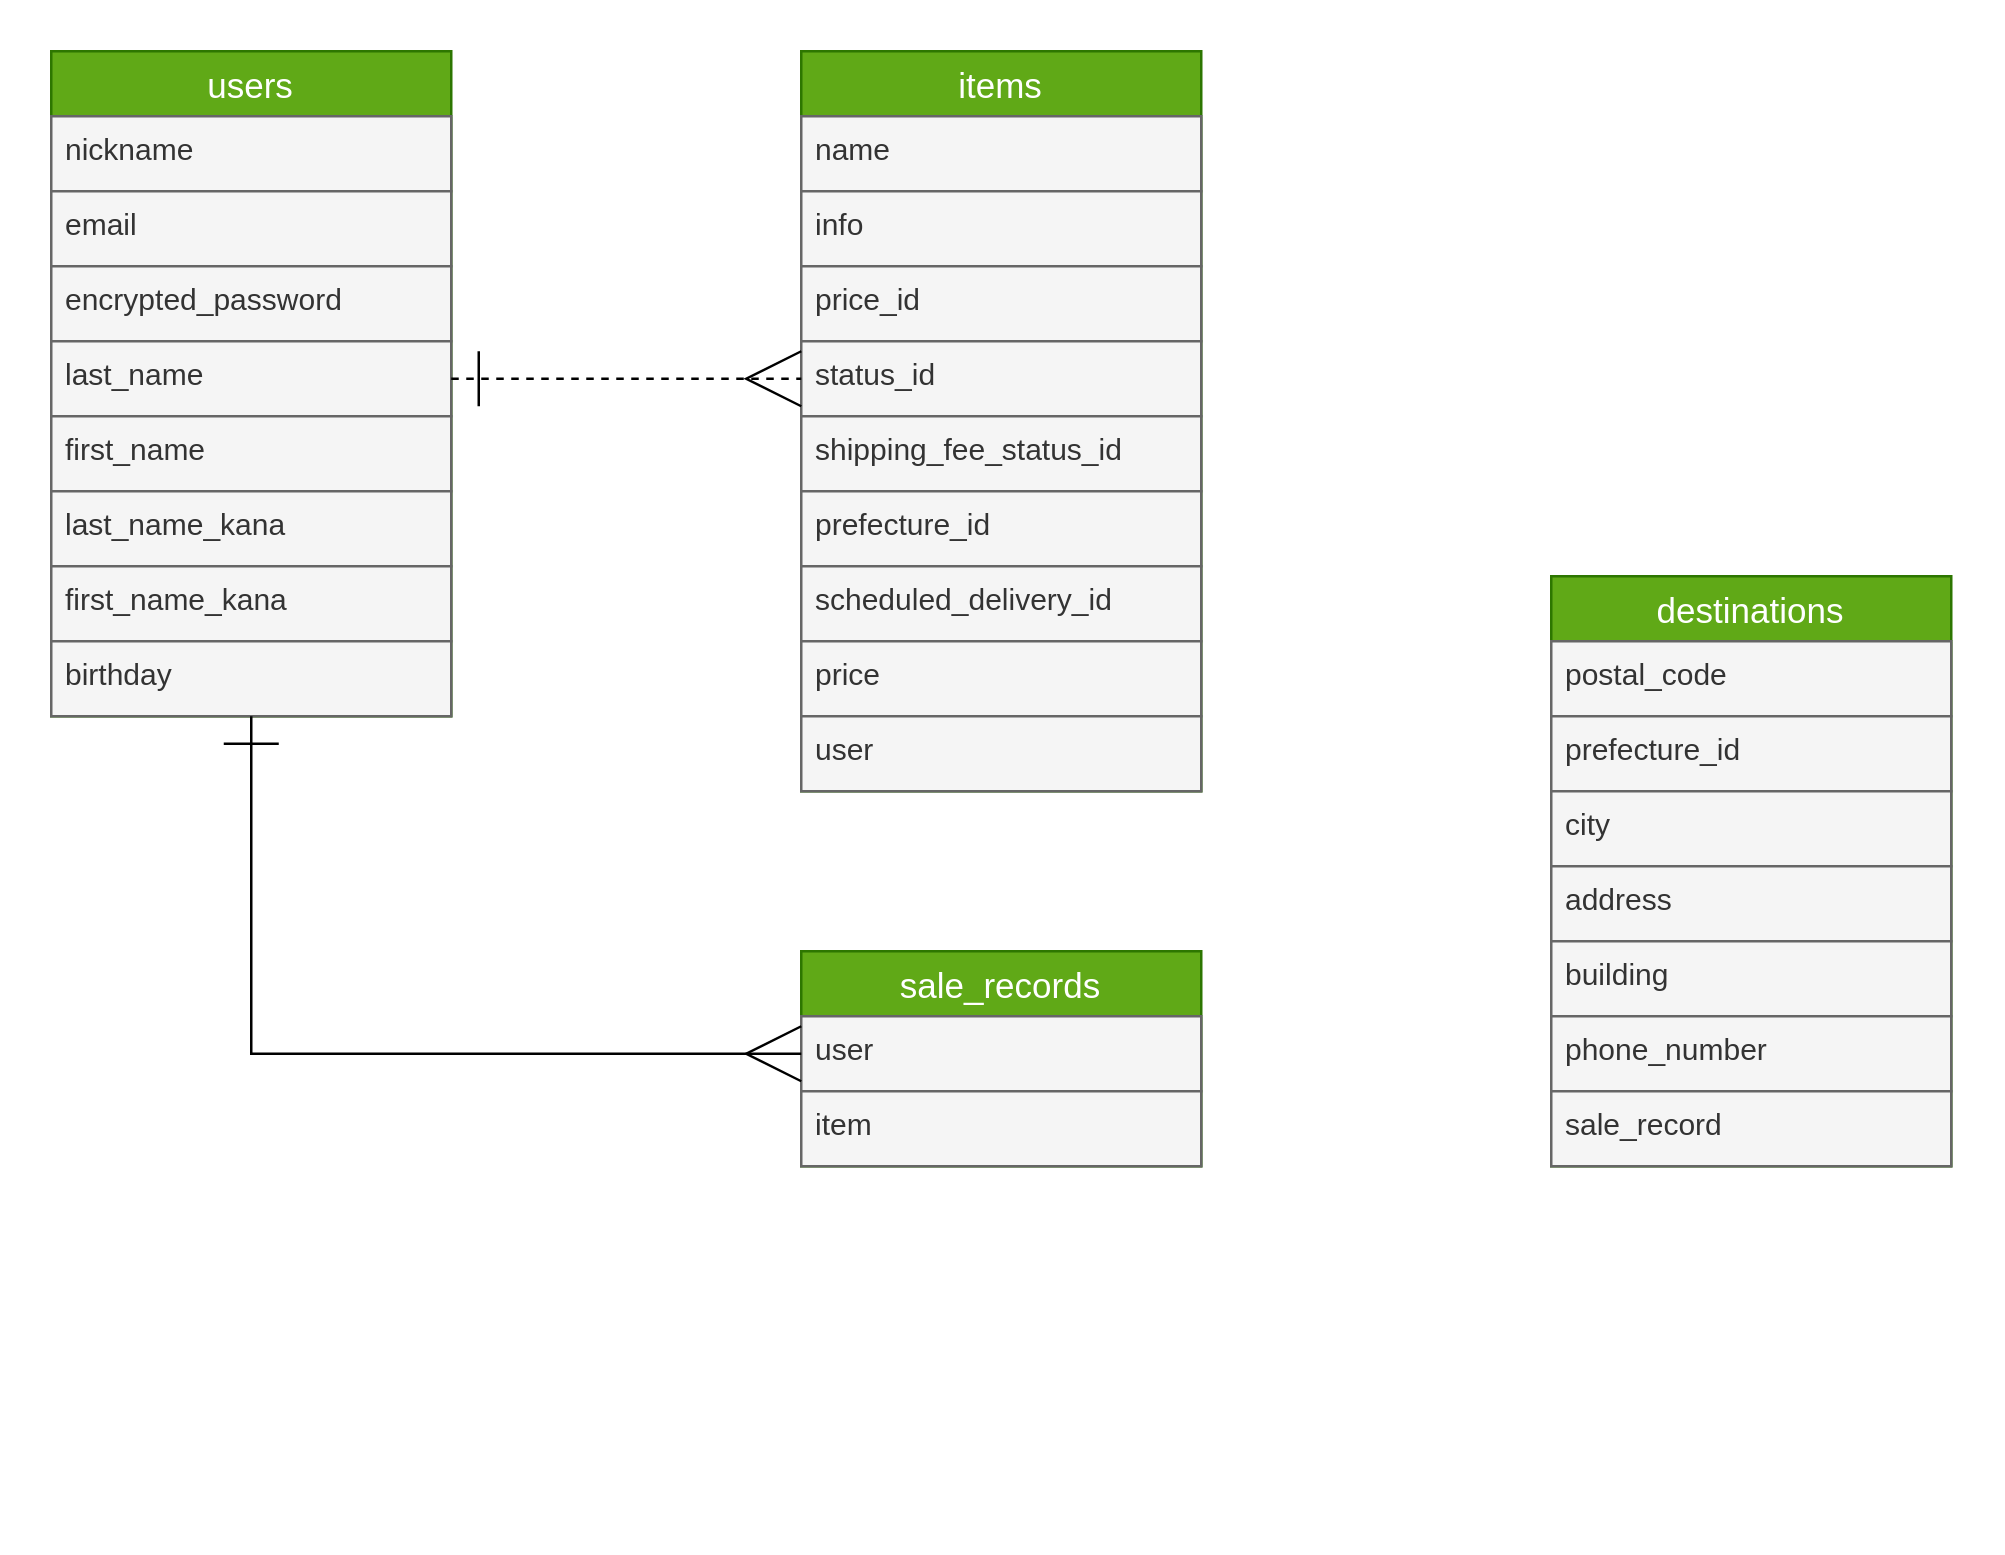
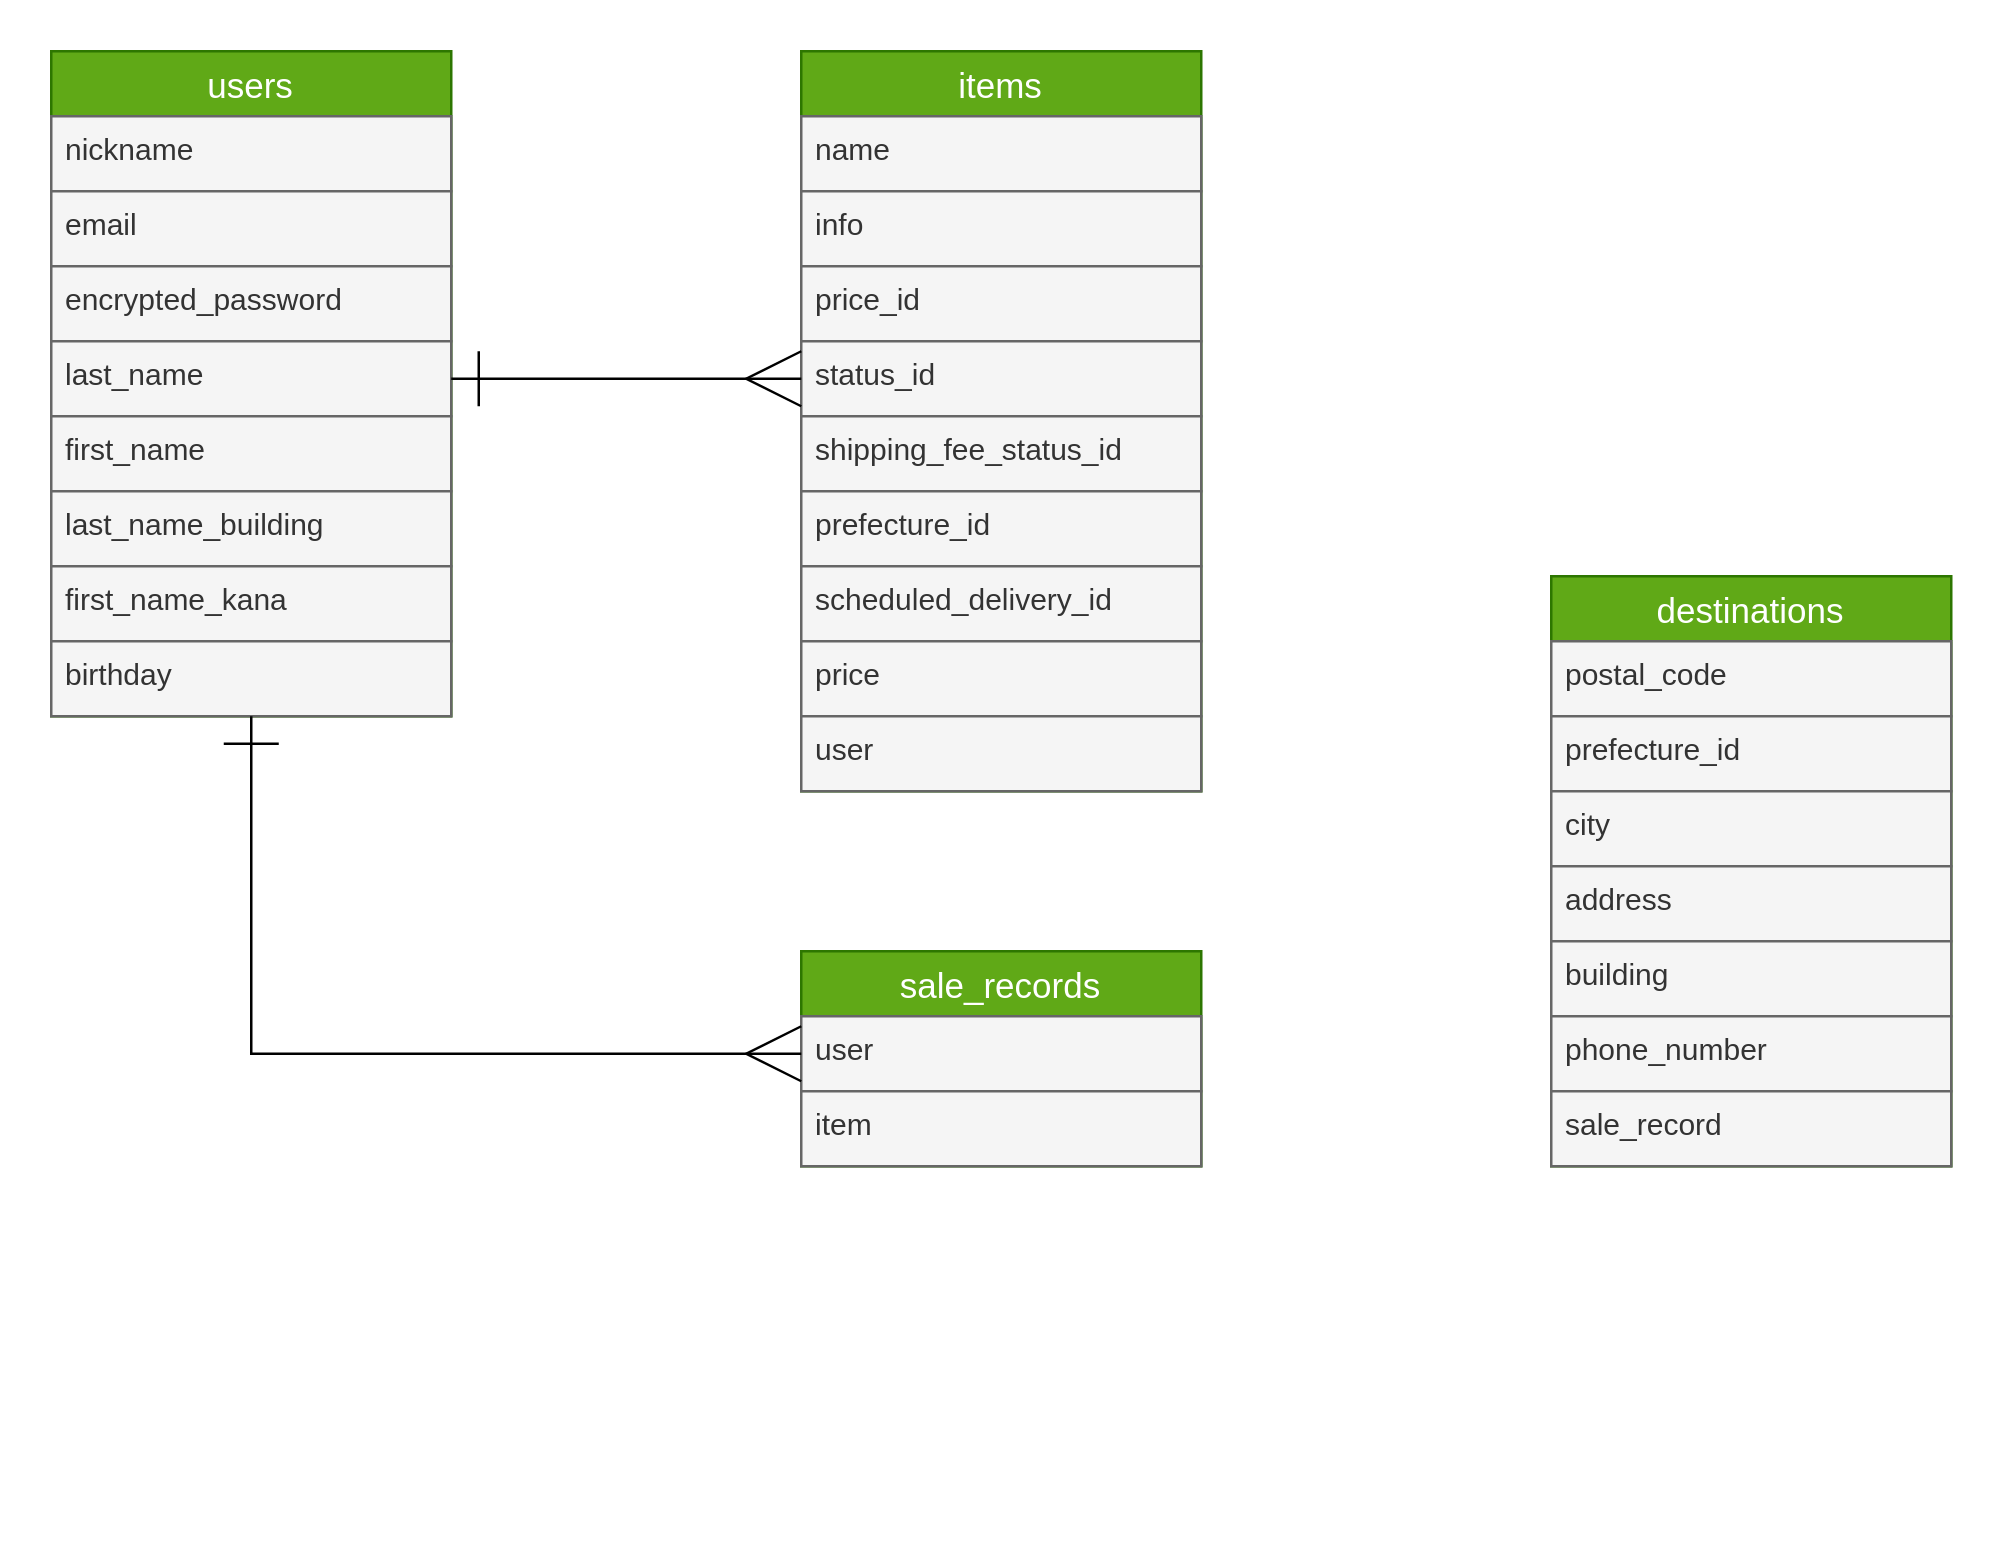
  <mxCell id="0" />
  <mxCell id="1" parent="0" />
  <mxCell id="2" value="users" style="swimlane;fontStyle=0;childLayout=stackLayout;horizontal=1;startSize=26;horizontalStack=0;resizeParent=1;resizeParentMax=0;resizeLast=0;collapsible=1;marginBottom=0;align=center;fontSize=14;fillColor=#60a917;fontColor=#ffffff;strokeColor=#2D7600;" parent="1" vertex="1"><mxGeometry x="20" y="20" width="160" height="266" as="geometry"><mxRectangle x="40" y="40" width="70" height="26" as="alternateBounds" /></mxGeometry></mxCell>
  <mxCell id="3" value="nickname" style="text;strokeColor=#666666;fillColor=#f5f5f5;spacingLeft=4;spacingRight=4;overflow=hidden;rotatable=0;points=[[0,0.5],[1,0.5]];portConstraint=eastwest;fontSize=12;fontColor=#333333;" parent="2" vertex="1"><mxGeometry y="26" width="160" height="30" as="geometry" /></mxCell>
  <mxCell id="4" value="email &#10;" style="text;strokeColor=#666666;fillColor=#f5f5f5;spacingLeft=4;spacingRight=4;overflow=hidden;rotatable=0;points=[[0,0.5],[1,0.5]];portConstraint=eastwest;fontSize=12;fontColor=#333333;" parent="2" vertex="1"><mxGeometry y="56" width="160" height="30" as="geometry" /></mxCell>
  <mxCell id="5" value="encrypted_password" style="text;strokeColor=#666666;fillColor=#f5f5f5;spacingLeft=4;spacingRight=4;overflow=hidden;rotatable=0;points=[[0,0.5],[1,0.5]];portConstraint=eastwest;fontSize=12;fontColor=#333333;" parent="2" vertex="1"><mxGeometry y="86" width="160" height="30" as="geometry" /></mxCell>
  <mxCell id="6" value="last_name" style="text;strokeColor=#666666;fillColor=#f5f5f5;spacingLeft=4;spacingRight=4;overflow=hidden;rotatable=0;points=[[0,0.5],[1,0.5]];portConstraint=eastwest;fontSize=12;fontColor=#333333;" parent="2" vertex="1"><mxGeometry y="116" width="160" height="30" as="geometry" /></mxCell>
  <mxCell id="7" value="first_name" style="text;strokeColor=#666666;fillColor=#f5f5f5;spacingLeft=4;spacingRight=4;overflow=hidden;rotatable=0;points=[[0,0.5],[1,0.5]];portConstraint=eastwest;fontSize=12;fontColor=#333333;" parent="2" vertex="1"><mxGeometry y="146" width="160" height="30" as="geometry" /></mxCell>
- <mxCell id="8" value="last_name_kana" style="text;strokeColor=#666666;fillColor=#f5f5f5;spacingLeft=4;spacingRight=4;overflow=hidden;rotatable=0;points=[[0,0.5],[1,0.5]];portConstraint=eastwest;fontSize=12;fontColor=#333333;" parent="2" vertex="1"><mxGeometry y="176" width="160" height="30" as="geometry" /></mxCell>
+ <mxCell id="8" value="last_name_building" style="text;strokeColor=#666666;fillColor=#f5f5f5;spacingLeft=4;spacingRight=4;overflow=hidden;rotatable=0;points=[[0,0.5],[1,0.5]];portConstraint=eastwest;fontSize=12;fontColor=#333333;" parent="2" vertex="1"><mxGeometry y="176" width="160" height="30" as="geometry" /></mxCell>
  <mxCell id="9" value="first_name_kana" style="text;strokeColor=#666666;fillColor=#f5f5f5;spacingLeft=4;spacingRight=4;overflow=hidden;rotatable=0;points=[[0,0.5],[1,0.5]];portConstraint=eastwest;fontSize=12;fontColor=#333333;" parent="2" vertex="1"><mxGeometry y="206" width="160" height="30" as="geometry" /></mxCell>
  <mxCell id="10" value="birthday" style="text;strokeColor=#666666;fillColor=#f5f5f5;spacingLeft=4;spacingRight=4;overflow=hidden;rotatable=0;points=[[0,0.5],[1,0.5]];portConstraint=eastwest;fontSize=12;fontColor=#333333;" parent="2" vertex="1"><mxGeometry y="236" width="160" height="30" as="geometry" /></mxCell>
  <mxCell id="11" value="items" style="swimlane;fontStyle=0;childLayout=stackLayout;horizontal=1;startSize=26;horizontalStack=0;resizeParent=1;resizeParentMax=0;resizeLast=0;collapsible=1;marginBottom=0;align=center;fontSize=14;fillColor=#60a917;fontColor=#ffffff;strokeColor=#2D7600;" parent="1" vertex="1"><mxGeometry x="320" y="20" width="160" height="296" as="geometry" /></mxCell>
  <mxCell id="12" value="name" style="text;strokeColor=#666666;fillColor=#f5f5f5;spacingLeft=4;spacingRight=4;overflow=hidden;rotatable=0;points=[[0,0.5],[1,0.5]];portConstraint=eastwest;fontSize=12;fontColor=#333333;" parent="11" vertex="1"><mxGeometry y="26" width="160" height="30" as="geometry" /></mxCell>
  <mxCell id="13" value="info" style="text;strokeColor=#666666;fillColor=#f5f5f5;spacingLeft=4;spacingRight=4;overflow=hidden;rotatable=0;points=[[0,0.5],[1,0.5]];portConstraint=eastwest;fontSize=12;fontColor=#333333;" parent="11" vertex="1"><mxGeometry y="56" width="160" height="30" as="geometry" /></mxCell>
  <mxCell id="14" value="price_id" style="text;strokeColor=#666666;fillColor=#f5f5f5;spacingLeft=4;spacingRight=4;overflow=hidden;rotatable=0;points=[[0,0.5],[1,0.5]];portConstraint=eastwest;fontSize=12;fontColor=#333333;" parent="11" vertex="1"><mxGeometry y="86" width="160" height="30" as="geometry" /></mxCell>
  <mxCell id="15" value="status_id" style="text;strokeColor=#666666;fillColor=#f5f5f5;spacingLeft=4;spacingRight=4;overflow=hidden;rotatable=0;points=[[0,0.5],[1,0.5]];portConstraint=eastwest;fontSize=12;fontColor=#333333;" parent="11" vertex="1"><mxGeometry y="116" width="160" height="30" as="geometry" /></mxCell>
  <mxCell id="16" value="shipping_fee_status_id" style="text;strokeColor=#666666;fillColor=#f5f5f5;spacingLeft=4;spacingRight=4;overflow=hidden;rotatable=0;points=[[0,0.5],[1,0.5]];portConstraint=eastwest;fontSize=12;fontColor=#333333;" parent="11" vertex="1"><mxGeometry y="146" width="160" height="30" as="geometry" /></mxCell>
  <mxCell id="17" value="prefecture_id" style="text;strokeColor=#666666;fillColor=#f5f5f5;spacingLeft=4;spacingRight=4;overflow=hidden;rotatable=0;points=[[0,0.5],[1,0.5]];portConstraint=eastwest;fontSize=12;fontColor=#333333;" parent="11" vertex="1"><mxGeometry y="176" width="160" height="30" as="geometry" /></mxCell>
  <mxCell id="18" value="scheduled_delivery_id" style="text;strokeColor=#666666;fillColor=#f5f5f5;spacingLeft=4;spacingRight=4;overflow=hidden;rotatable=0;points=[[0,0.5],[1,0.5]];portConstraint=eastwest;fontSize=12;fontColor=#333333;" parent="11" vertex="1"><mxGeometry y="206" width="160" height="30" as="geometry" /></mxCell>
  <mxCell id="19" value="price" style="text;strokeColor=#666666;fillColor=#f5f5f5;spacingLeft=4;spacingRight=4;overflow=hidden;rotatable=0;points=[[0,0.5],[1,0.5]];portConstraint=eastwest;fontSize=12;fontColor=#333333;" parent="11" vertex="1"><mxGeometry y="236" width="160" height="30" as="geometry" /></mxCell>
  <mxCell id="20" value="user" style="text;strokeColor=#666666;fillColor=#f5f5f5;spacingLeft=4;spacingRight=4;overflow=hidden;rotatable=0;points=[[0,0.5],[1,0.5]];portConstraint=eastwest;fontSize=12;fontColor=#333333;" parent="11" vertex="1"><mxGeometry y="266" width="160" height="30" as="geometry" /></mxCell>
  <mxCell id="21" value="destinations" style="swimlane;fontStyle=0;childLayout=stackLayout;horizontal=1;startSize=26;horizontalStack=0;resizeParent=1;resizeParentMax=0;resizeLast=0;collapsible=1;marginBottom=0;align=center;fontSize=14;fillColor=#60a917;fontColor=#ffffff;strokeColor=#2D7600;" parent="1" vertex="1"><mxGeometry x="620" y="230" width="160" height="236" as="geometry" /></mxCell>
  <mxCell id="22" value="postal_code" style="text;strokeColor=#666666;fillColor=#f5f5f5;spacingLeft=4;spacingRight=4;overflow=hidden;rotatable=0;points=[[0,0.5],[1,0.5]];portConstraint=eastwest;fontSize=12;fontColor=#333333;" parent="21" vertex="1"><mxGeometry y="26" width="160" height="30" as="geometry" /></mxCell>
  <mxCell id="23" value="prefecture_id" style="text;strokeColor=#666666;fillColor=#f5f5f5;spacingLeft=4;spacingRight=4;overflow=hidden;rotatable=0;points=[[0,0.5],[1,0.5]];portConstraint=eastwest;fontSize=12;fontColor=#333333;" parent="21" vertex="1"><mxGeometry y="56" width="160" height="30" as="geometry" /></mxCell>
  <mxCell id="24" value="city" style="text;strokeColor=#666666;fillColor=#f5f5f5;spacingLeft=4;spacingRight=4;overflow=hidden;rotatable=0;points=[[0,0.5],[1,0.5]];portConstraint=eastwest;fontSize=12;fontColor=#333333;" parent="21" vertex="1"><mxGeometry y="86" width="160" height="30" as="geometry" /></mxCell>
  <mxCell id="25" value="address" style="text;strokeColor=#666666;fillColor=#f5f5f5;spacingLeft=4;spacingRight=4;overflow=hidden;rotatable=0;points=[[0,0.5],[1,0.5]];portConstraint=eastwest;fontSize=12;fontColor=#333333;" parent="21" vertex="1"><mxGeometry y="116" width="160" height="30" as="geometry" /></mxCell>
  <mxCell id="26" value="building" style="text;strokeColor=#666666;fillColor=#f5f5f5;spacingLeft=4;spacingRight=4;overflow=hidden;rotatable=0;points=[[0,0.5],[1,0.5]];portConstraint=eastwest;fontSize=12;fontColor=#333333;" parent="21" vertex="1"><mxGeometry y="146" width="160" height="30" as="geometry" /></mxCell>
  <mxCell id="27" value="phone_number" style="text;strokeColor=#666666;fillColor=#f5f5f5;spacingLeft=4;spacingRight=4;overflow=hidden;rotatable=0;points=[[0,0.5],[1,0.5]];portConstraint=eastwest;fontSize=12;fontColor=#333333;" parent="21" vertex="1"><mxGeometry y="176" width="160" height="30" as="geometry" /></mxCell>
  <mxCell id="28" value="sale_record" style="text;strokeColor=#666666;fillColor=#f5f5f5;spacingLeft=4;spacingRight=4;overflow=hidden;rotatable=0;points=[[0,0.5],[1,0.5]];portConstraint=eastwest;fontSize=12;fontColor=#333333;" parent="21" vertex="1"><mxGeometry y="206" width="160" height="30" as="geometry" /></mxCell>
  <mxCell id="29" value="sale_records" style="swimlane;fontStyle=0;childLayout=stackLayout;horizontal=1;startSize=26;horizontalStack=0;resizeParent=1;resizeParentMax=0;resizeLast=0;collapsible=1;marginBottom=0;align=center;fontSize=14;fillColor=#60a917;fontColor=#ffffff;strokeColor=#2D7600;" parent="1" vertex="1"><mxGeometry x="320" y="380" width="160" height="86" as="geometry" /></mxCell>
  <mxCell id="30" value="user" style="text;strokeColor=#666666;fillColor=#f5f5f5;spacingLeft=4;spacingRight=4;overflow=hidden;rotatable=0;points=[[0,0.5],[1,0.5]];portConstraint=eastwest;fontSize=12;fontColor=#333333;" parent="29" vertex="1"><mxGeometry y="26" width="160" height="30" as="geometry" /></mxCell>
  <mxCell id="31" value="item" style="text;strokeColor=#666666;fillColor=#f5f5f5;spacingLeft=4;spacingRight=4;overflow=hidden;rotatable=0;points=[[0,0.5],[1,0.5]];portConstraint=eastwest;fontSize=12;fontColor=#333333;" parent="29" vertex="1"><mxGeometry y="56" width="160" height="30" as="geometry" /></mxCell>
- <mxCell id="32" style="edgeStyle=none;html=1;entryX=0;entryY=0.5;entryDx=0;entryDy=0;endArrow=ERmany;endFill=0;endSize=20;startArrow=ERone;startFill=0;startSize=20;sourcePerimeterSpacing=0;targetPerimeterSpacing=0;dashed=1;" parent="1" source="6" target="15" edge="1"><mxGeometry relative="1" as="geometry"><Array as="points" /><mxPoint x="180" y="91" as="sourcePoint" /></mxGeometry></mxCell>
+ <mxCell id="32" style="edgeStyle=none;html=1;entryX=0;entryY=0.5;entryDx=0;entryDy=0;endArrow=ERmany;endFill=0;endSize=20;startArrow=ERone;startFill=0;startSize=20;sourcePerimeterSpacing=0;targetPerimeterSpacing=0;" parent="1" source="6" target="15" edge="1"><mxGeometry relative="1" as="geometry"><Array as="points" /><mxPoint x="180" y="91" as="sourcePoint" /></mxGeometry></mxCell>
  <mxCell id="33" style="edgeStyle=elbowEdgeStyle;rounded=0;html=1;startArrow=ERone;startFill=0;endArrow=ERmany;endFill=0;startSize=20;endSize=20;sourcePerimeterSpacing=0;entryX=0;entryY=0.5;entryDx=0;entryDy=0;" parent="1" source="10" target="30" edge="1"><mxGeometry relative="1" as="geometry"><mxPoint x="190" y="230" as="sourcePoint" /><Array as="points"><mxPoint x="100" y="330" /><mxPoint x="360" y="600" /></Array></mxGeometry></mxCell>
